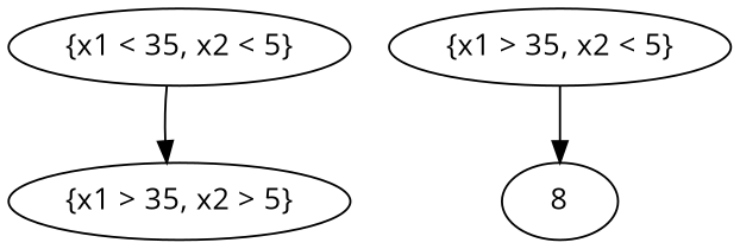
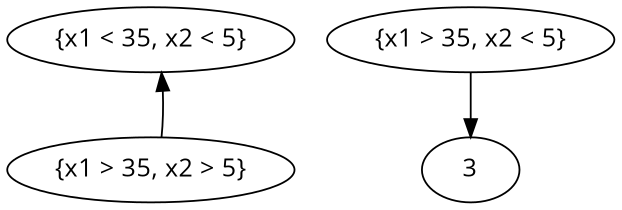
  digraph {
    fontname="Open Sans"
    node [fontname="Open Sans" init=0 match=0]
    edge [fontname="Open Sans"]
    n1 [init=1 label="{x1 < 35, x2 < 5}"]
    n2 [label="{x1 > 35, x2 > 5}"]
    n3 [label="{x1 > 35, x2 < 5}"]
-   3 [match=1 label=8]
-   n1 -> n2 [guard="{x0 < 10}"]
+   3 [match=1]
+   n2 -> n1 [guard="{x0 < 10}"]
    n3 -> 3 [guard="{x0 < 150}"]
  }
